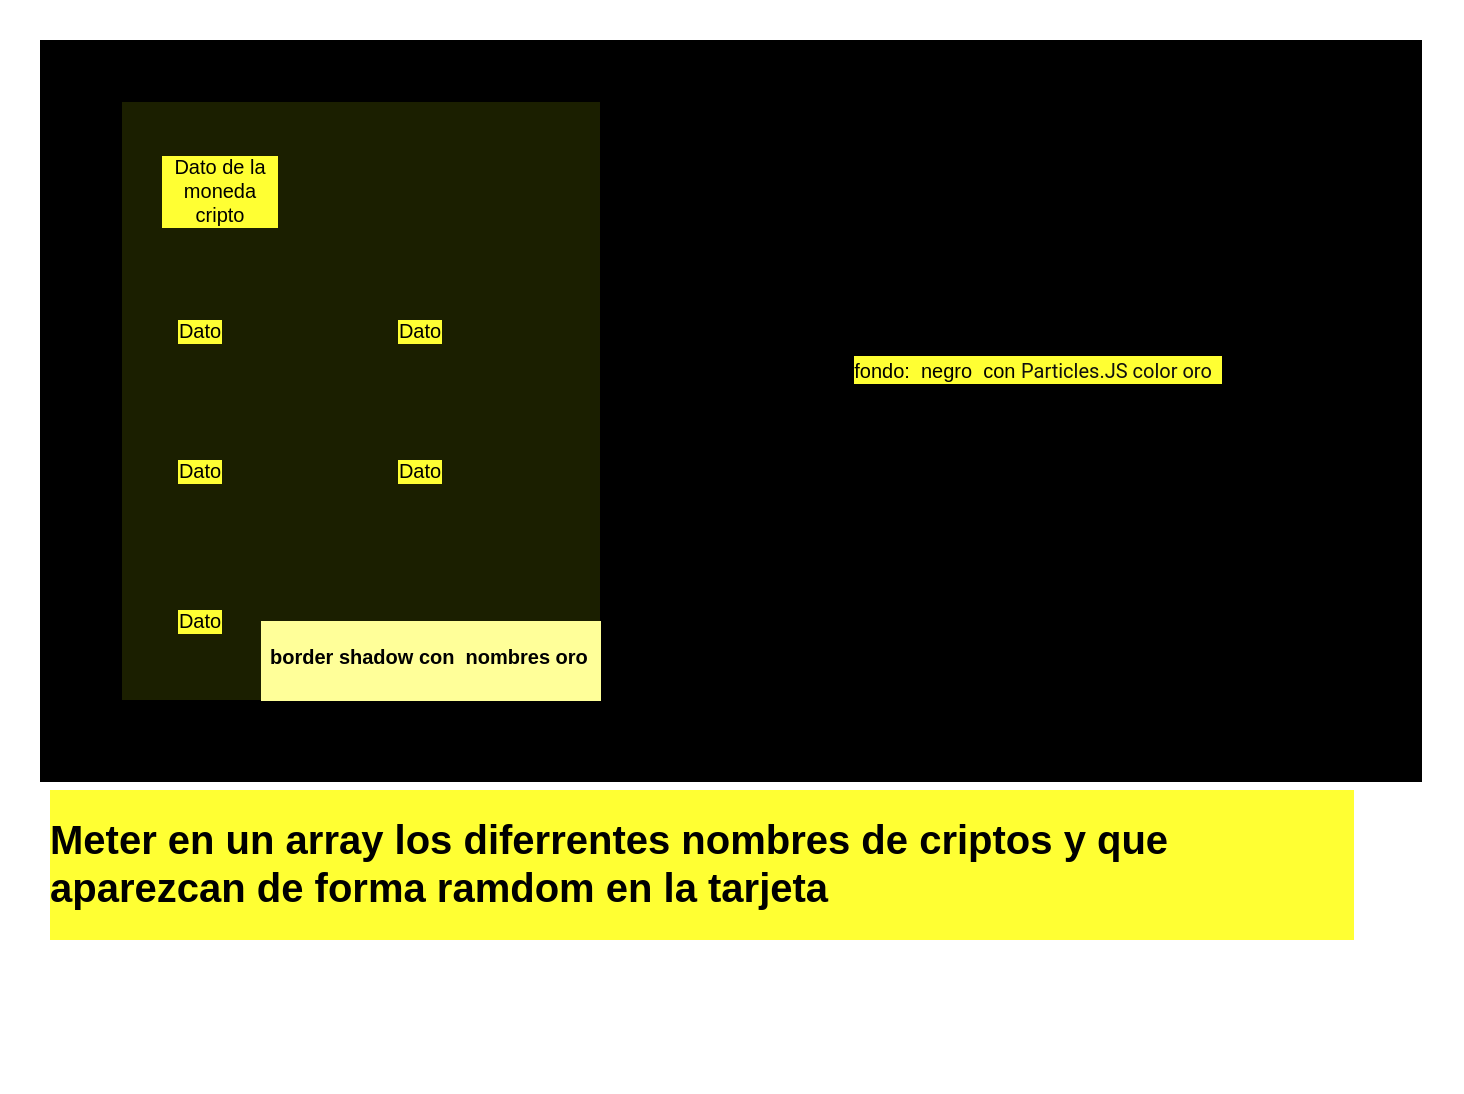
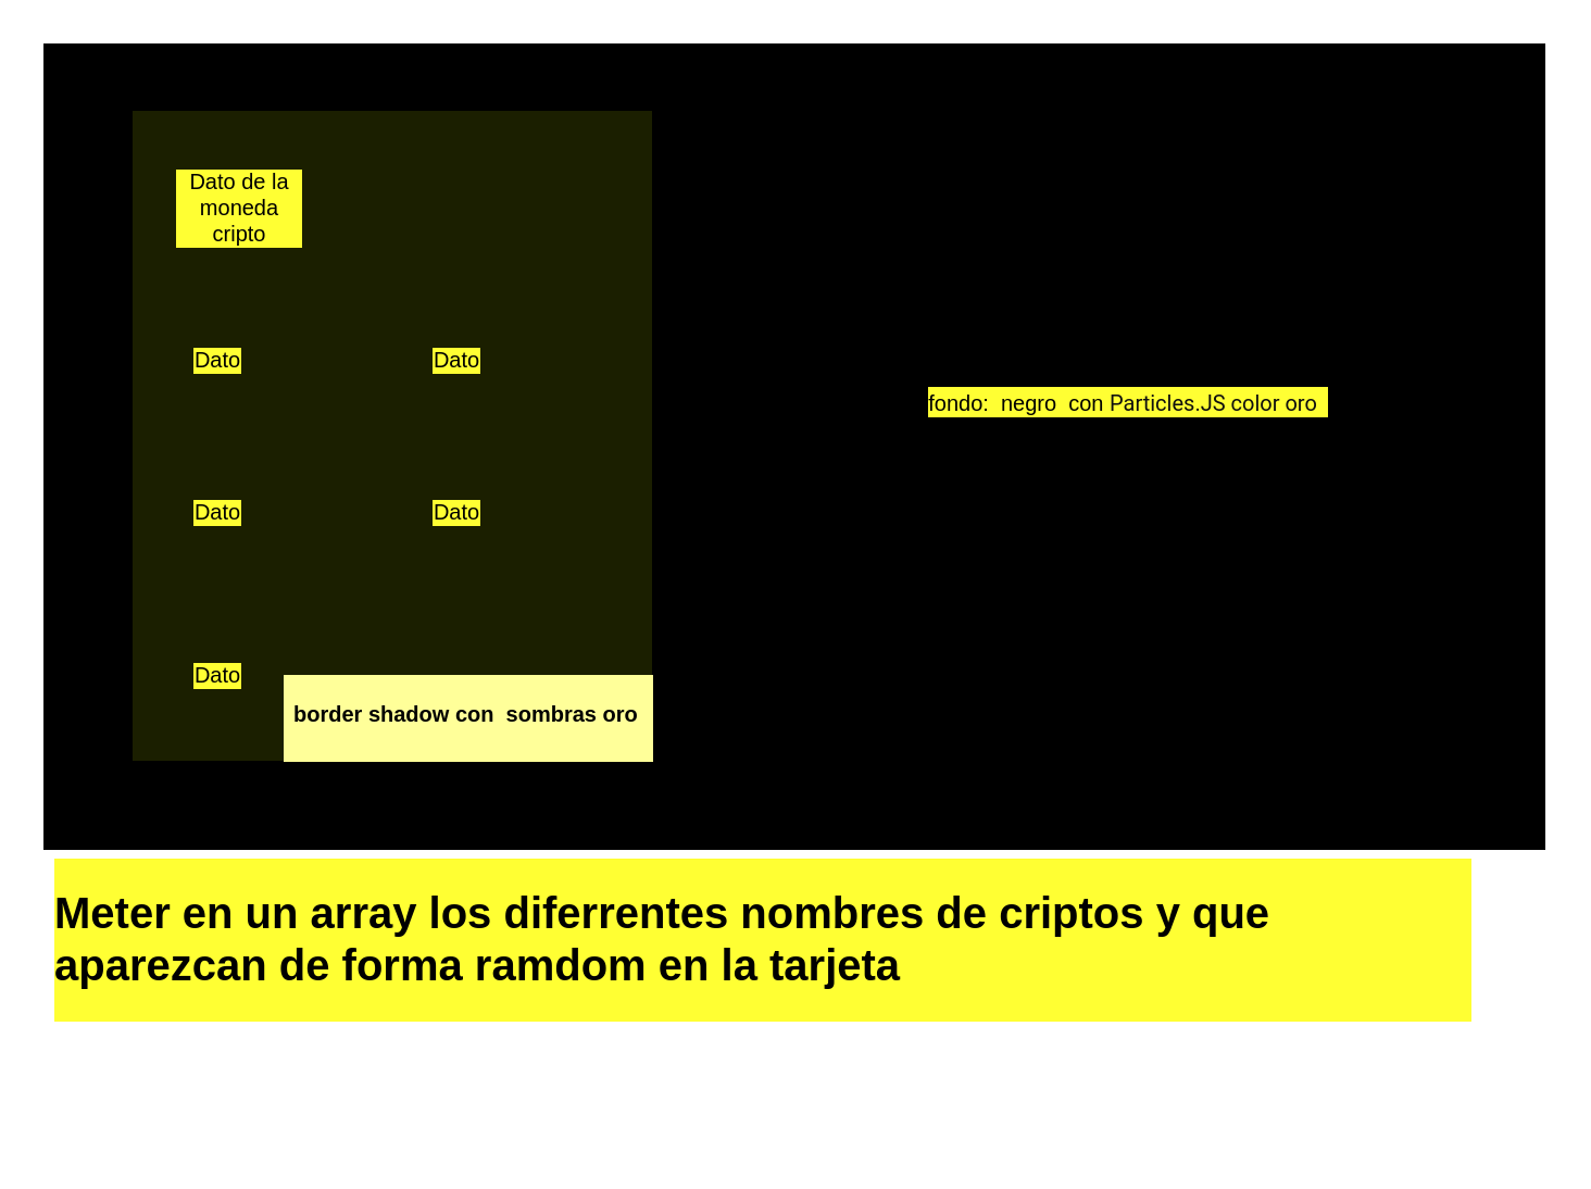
  <mxCell id="0" />
  <mxCell id="1" parent="0" />
  <mxCell id="2" value="" style="rounded=0;whiteSpace=wrap;html=1;labelBackgroundColor=#FFFF33;fontSize=10;fillColor=#000000;" vertex="1" parent="1"><mxGeometry x="20" y="20" width="690" height="370" as="geometry" /></mxCell>
  <mxCell id="3" value="&lt;font style=&quot;&quot;&gt;&lt;span style=&quot;background-color: rgb(255, 255, 51);&quot;&gt;&lt;span style=&quot;font-size: 10px;&quot;&gt;fondo:&amp;nbsp; negro&amp;nbsp; con&amp;nbsp;&lt;/span&gt;&lt;span style=&quot;color: rgb(15, 15, 15); font-family: &amp;quot;YouTube Sans&amp;quot;, Roboto, sans-serif; text-align: start;&quot;&gt;&lt;font style=&quot;font-size: 10px;&quot;&gt;Particles.JS color oro&amp;nbsp;&amp;nbsp;&lt;/font&gt;&lt;/span&gt;&lt;/span&gt;&lt;br&gt;&lt;/font&gt;" style="text;html=1;strokeColor=none;fillColor=none;align=center;verticalAlign=middle;whiteSpace=wrap;rounded=0;" vertex="1" parent="1"><mxGeometry x="374" y="145" width="290" height="80" as="geometry" /></mxCell>
  <mxCell id="4" value="" style="rounded=0;whiteSpace=wrap;html=1;labelBackgroundColor=#FFFF33;fontSize=10;fillColor=#1B1F00;" vertex="1" parent="1"><mxGeometry x="60" y="50" width="240" height="300" as="geometry" /></mxCell>
  <mxCell id="5" value="Dato de la moneda cripto" style="text;html=1;strokeColor=none;fillColor=none;align=center;verticalAlign=middle;whiteSpace=wrap;rounded=0;labelBackgroundColor=#FFFF33;fontSize=10;" vertex="1" parent="1"><mxGeometry x="80" y="80" width="60" height="30" as="geometry" /></mxCell>
  <mxCell id="6" value="Dato" style="text;html=1;strokeColor=none;fillColor=none;align=center;verticalAlign=middle;whiteSpace=wrap;rounded=0;labelBackgroundColor=#FFFF33;fontSize=10;" vertex="1" parent="1"><mxGeometry x="180" y="150" width="60" height="30" as="geometry" /></mxCell>
  <mxCell id="7" value="Dato" style="text;html=1;strokeColor=none;fillColor=none;align=center;verticalAlign=middle;whiteSpace=wrap;rounded=0;labelBackgroundColor=#FFFF33;fontSize=10;" vertex="1" parent="1"><mxGeometry x="70" y="150" width="60" height="30" as="geometry" /></mxCell>
  <mxCell id="8" value="Dato" style="text;html=1;strokeColor=none;fillColor=none;align=center;verticalAlign=middle;whiteSpace=wrap;rounded=0;labelBackgroundColor=#FFFF33;fontSize=10;" vertex="1" parent="1"><mxGeometry x="70" y="220" width="60" height="30" as="geometry" /></mxCell>
  <mxCell id="9" value="Dato" style="text;html=1;strokeColor=none;fillColor=none;align=center;verticalAlign=middle;whiteSpace=wrap;rounded=0;labelBackgroundColor=#FFFF33;fontSize=10;" vertex="1" parent="1"><mxGeometry x="180" y="220" width="60" height="30" as="geometry" /></mxCell>
  <mxCell id="10" value="Dato" style="text;html=1;strokeColor=none;fillColor=none;align=center;verticalAlign=middle;whiteSpace=wrap;rounded=0;labelBackgroundColor=#FFFF33;fontSize=10;" vertex="1" parent="1"><mxGeometry x="70" y="295" width="60" height="30" as="geometry" /></mxCell>
  <mxCell id="11" value="&lt;h1&gt;Meter en un array los diferrentes nombres de criptos y que aparezcan de forma ramdom en la tarjeta&amp;nbsp;&lt;/h1&gt;" style="text;html=1;strokeColor=none;fillColor=none;spacing=5;spacingTop=-20;whiteSpace=wrap;overflow=hidden;rounded=0;labelBackgroundColor=#FFFF33;fontSize=10;" vertex="1" parent="1"><mxGeometry x="20" y="405" width="660" height="120" as="geometry" /></mxCell>
- <mxCell id="12" value="&lt;h1&gt;&lt;font style=&quot;font-size: 10px;&quot;&gt;border shadow con&amp;nbsp; nombres oro&lt;/font&gt;&lt;/h1&gt;" style="text;html=1;strokeColor=none;fillColor=#FFFF99;spacing=5;spacingTop=-20;whiteSpace=wrap;overflow=hidden;rounded=0;labelBackgroundColor=none;fontSize=10;" vertex="1" parent="1"><mxGeometry x="130" y="310" width="170" height="40" as="geometry" /></mxCell>
+ <mxCell id="12" value="&lt;h1&gt;&lt;font style=&quot;font-size: 10px;&quot;&gt;border shadow con&amp;nbsp; sombras oro&lt;/font&gt;&lt;/h1&gt;" style="text;html=1;strokeColor=none;fillColor=#FFFF99;spacing=5;spacingTop=-20;whiteSpace=wrap;overflow=hidden;rounded=0;labelBackgroundColor=none;fontSize=10;" vertex="1" parent="1"><mxGeometry x="130" y="310" width="170" height="40" as="geometry" /></mxCell>
